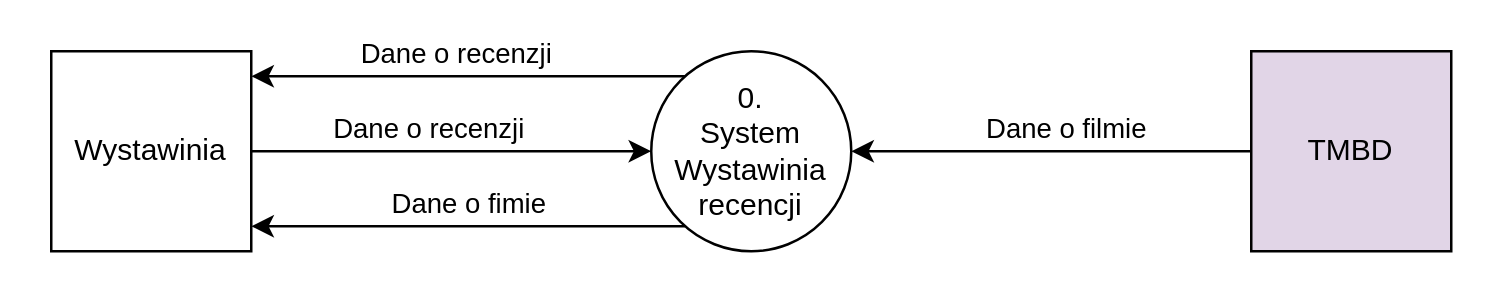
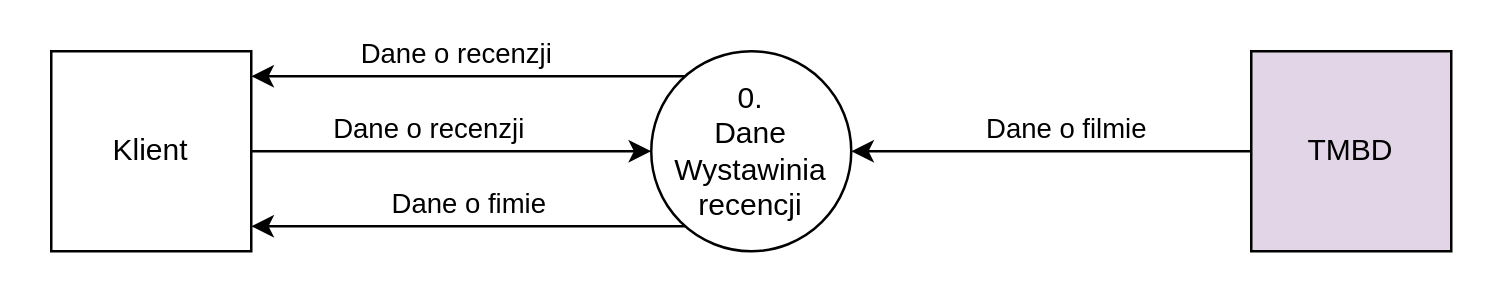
  <mxCell id="0" />
  <mxCell id="1" parent="0" />
  <mxCell id="2" style="edgeStyle=orthogonalEdgeStyle;rounded=0;orthogonalLoop=1;jettySize=auto;html=1;" parent="1" source="4" target="10" edge="1"><mxGeometry relative="1" as="geometry"><Array as="points"><mxPoint x="180" y="60" /><mxPoint x="180" y="60" /></Array></mxGeometry></mxCell>
  <mxCell id="3" value="Dane o recenzji" style="edgeLabel;html=1;align=center;verticalAlign=middle;resizable=0;points=[];" parent="2" vertex="1" connectable="0"><mxGeometry x="-0.236" y="1" relative="1" as="geometry"><mxPoint x="9" y="-9" as="offset" /></mxGeometry></mxCell>
- <mxCell id="4" value="Wystawinia" style="whiteSpace=wrap;html=1;aspect=fixed;" parent="1" vertex="1"><mxGeometry x="20" y="20" width="80" height="80" as="geometry" /></mxCell>
+ <mxCell id="4" value="Klient" style="whiteSpace=wrap;html=1;aspect=fixed;" parent="1" vertex="1"><mxGeometry x="20" y="20" width="80" height="80" as="geometry" /></mxCell>
  <mxCell id="5" value="TMBD" style="whiteSpace=wrap;html=1;aspect=fixed;fillColor=#e1d5e7;" parent="1" vertex="1"><mxGeometry x="500" y="20" width="80" height="80" as="geometry" /></mxCell>
  <mxCell id="6" style="edgeStyle=orthogonalEdgeStyle;rounded=0;orthogonalLoop=1;jettySize=auto;html=1;" parent="1" source="10" target="4" edge="1"><mxGeometry relative="1" as="geometry"><Array as="points"><mxPoint x="180" y="90" /><mxPoint x="180" y="90" /></Array></mxGeometry></mxCell>
  <mxCell id="7" value="Dane o fimie" style="edgeLabel;html=1;align=center;verticalAlign=middle;resizable=0;points=[];" parent="6" vertex="1" connectable="0"><mxGeometry x="0.007" y="-1" relative="1" as="geometry"><mxPoint y="-9" as="offset" /></mxGeometry></mxCell>
  <mxCell id="8" style="edgeStyle=orthogonalEdgeStyle;rounded=0;orthogonalLoop=1;jettySize=auto;html=1;" parent="1" source="10" target="4" edge="1"><mxGeometry relative="1" as="geometry"><Array as="points"><mxPoint x="170" y="30" /><mxPoint x="170" y="30" /></Array></mxGeometry></mxCell>
  <mxCell id="9" value="Dane o recenzji" style="edgeLabel;html=1;align=center;verticalAlign=middle;resizable=0;points=[];" parent="8" vertex="1" connectable="0"><mxGeometry x="0.064" y="1" relative="1" as="geometry"><mxPoint y="-11" as="offset" /></mxGeometry></mxCell>
- <mxCell id="10" value="0.&lt;br&gt;System Wystawinia recencji" style="ellipse;whiteSpace=wrap;html=1;aspect=fixed;" parent="1" vertex="1"><mxGeometry x="260" y="20" width="80" height="80" as="geometry" /></mxCell>
+ <mxCell id="10" value="0.&lt;br&gt;Dane Wystawinia recencji" style="ellipse;whiteSpace=wrap;html=1;aspect=fixed;" parent="1" vertex="1"><mxGeometry x="260" y="20" width="80" height="80" as="geometry" /></mxCell>
  <mxCell id="11" style="edgeStyle=orthogonalEdgeStyle;rounded=0;orthogonalLoop=1;jettySize=auto;html=1;" parent="1" source="5" target="10" edge="1"><mxGeometry relative="1" as="geometry"><mxPoint x="350" y="70" as="sourcePoint" /><mxPoint x="460" y="100" as="targetPoint" /><Array as="points" /></mxGeometry></mxCell>
  <mxCell id="12" value="Dane o filmie" style="edgeLabel;html=1;align=center;verticalAlign=middle;resizable=0;points=[];" parent="11" vertex="1" connectable="0"><mxGeometry x="-0.067" y="2" relative="1" as="geometry"><mxPoint y="-12" as="offset" /></mxGeometry></mxCell>
